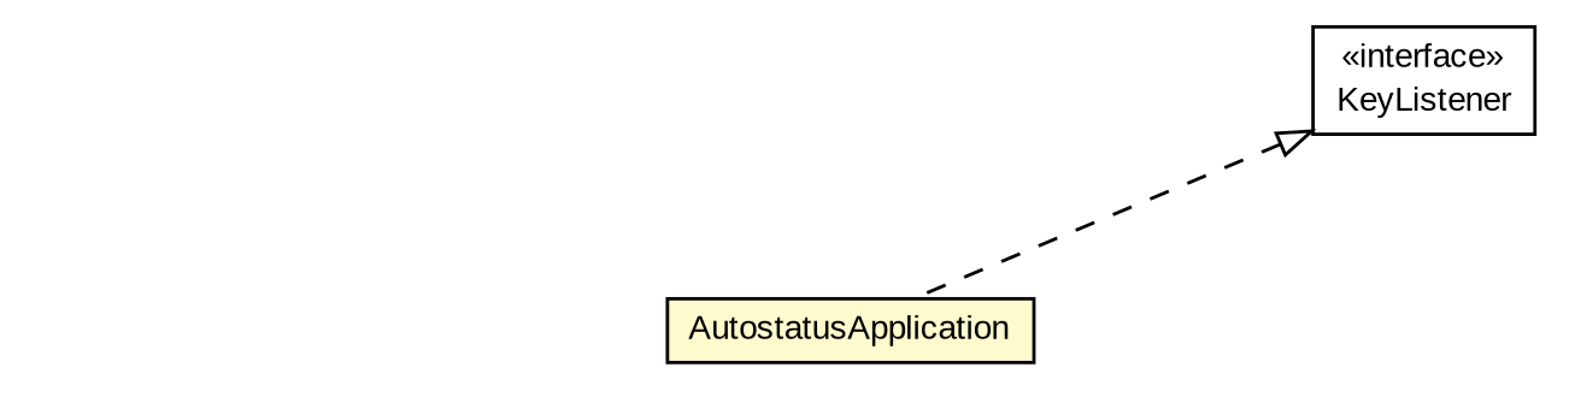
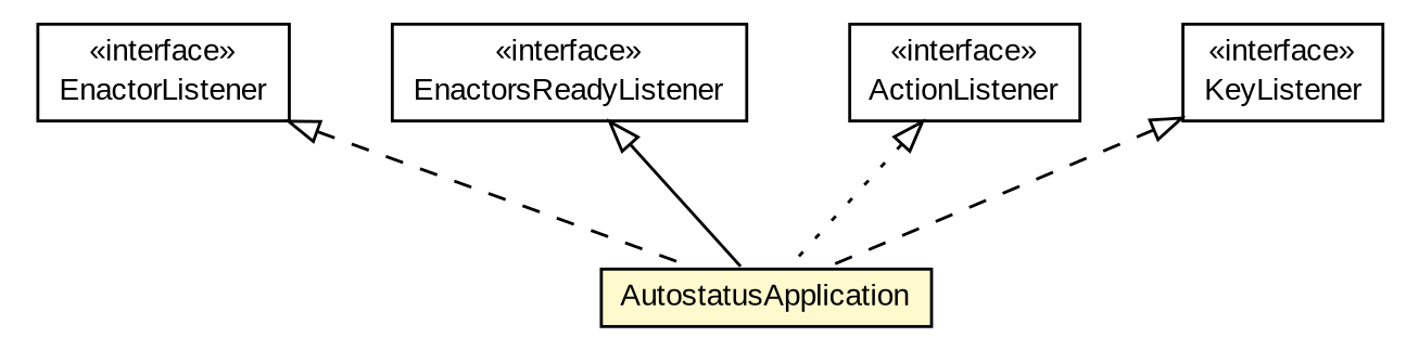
  digraph {
    nodesep=0.25
    ranksep=0.5
    node [fontcolor=black fontname=arial fontsize=10.0 shape=plaintext]
    edge [arrowtail=empty dir=back fontname=arial fontsize=10 headport=p labelfontname=arial labelfontsize=10 style=dashed tailport=p]
+   n1 [label=<<table title="context.arch.enactor.EnactorListener" border="0" cellborder="1" cellspacing="0" cellpadding="2" port="p" href="../../../enactor/EnactorListener.html"> 		<tr><td><table border="0" cellspacing="0" cellpadding="1"> <tr><td align="center" balign="center"> &#171;interface&#187; </td></tr> <tr><td align="center" balign="center"> EnactorListener </td></tr> 		</table></td></tr> 		</table>>]
    n2 [label=<<table title="context.arch.intelligibility.apps.imautostatus.AutostatusApplication" border="0" cellborder="1" cellspacing="0" cellpadding="2" port="p" bgcolor="lemonChiffon" href="./AutostatusApplication.html"> 		<tr><td><table border="0" cellspacing="0" cellpadding="1"> <tr><td align="center" balign="center"> AutostatusApplication </td></tr> 		</table></td></tr> 		</table>>]
+   n3 [label=<<table title="context.apps.ContextModel.EnactorsReadyListener" border="0" cellborder="1" cellspacing="0" cellpadding="2" port="p" href="../../../../apps/ContextModel.EnactorsReadyListener.html"> 		<tr><td><table border="0" cellspacing="0" cellpadding="1"> <tr><td align="center" balign="center"> &#171;interface&#187; </td></tr> <tr><td align="center" balign="center"> EnactorsReadyListener </td></tr> 		</table></td></tr> 		</table>>]
+   n4 [label=<<table title="java.awt.event.ActionListener" border="0" cellborder="1" cellspacing="0" cellpadding="2" port="p" href="http://java.sun.com/j2se/1.4.2/docs/api/java/awt/event/ActionListener.html"> 		<tr><td><table border="0" cellspacing="0" cellpadding="1"> <tr><td align="center" balign="center"> &#171;interface&#187; </td></tr> <tr><td align="center" balign="center"> ActionListener </td></tr> 		</table></td></tr> 		</table>>]
    n5 [label=<<table title="java.awt.event.KeyListener" border="0" cellborder="1" cellspacing="0" cellpadding="2" port="p" href="http://java.sun.com/j2se/1.4.2/docs/api/java/awt/event/KeyListener.html"> 		<tr><td><table border="0" cellspacing="0" cellpadding="1"> <tr><td align="center" balign="center"> &#171;interface&#187; </td></tr> <tr><td align="center" balign="center"> KeyListener </td></tr> 		</table></td></tr> 		</table>>]
+   n1 -> n2
+   n3 -> n2 [style=solid]
+   n4 -> n2 [style=dotted]
    n5 -> n2
  }
